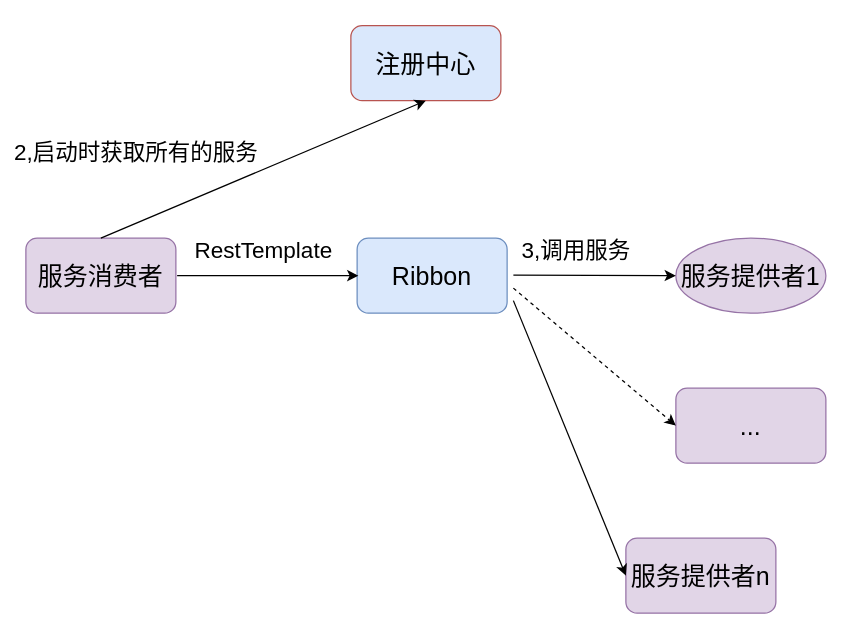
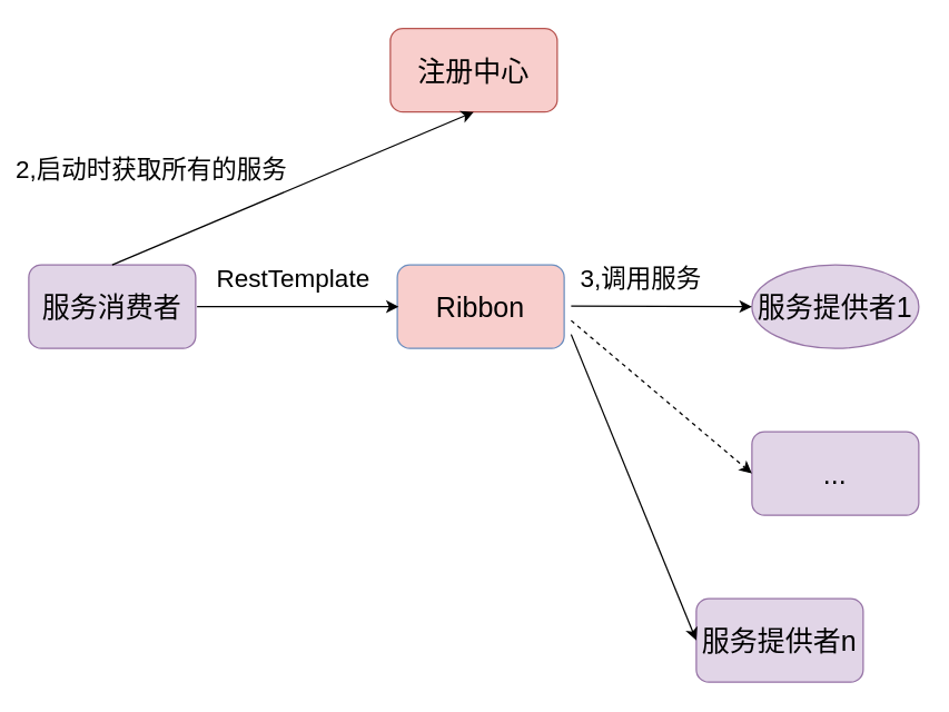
  <mxCell id="0" />
  <mxCell id="1" parent="0" />
- <mxCell id="2" value="注册中心" style="rounded=1;whiteSpace=wrap;html=1;fontSize=20;fillColor=#dae8fc;strokeColor=#b85450;" vertex="1" parent="1"><mxGeometry x="280" y="20" width="120" height="60" as="geometry" /></mxCell>
+ <mxCell id="2" value="注册中心" style="rounded=1;whiteSpace=wrap;html=1;fontSize=20;fillColor=#f8cecc;strokeColor=#b85450;" vertex="1" parent="1"><mxGeometry x="280" y="20" width="120" height="60" as="geometry" /></mxCell>
  <mxCell id="3" value="服务消费者" style="rounded=1;whiteSpace=wrap;html=1;fontSize=20;fillColor=#e1d5e7;strokeColor=#9673a6;" vertex="1" parent="1"><mxGeometry x="20" y="190" width="120" height="60" as="geometry" /></mxCell>
  <mxCell id="4" value="服务提供者1" style="ellipse;whiteSpace=wrap;html=1;fontSize=20;fillColor=#e1d5e7;strokeColor=#9673a6;" vertex="1" parent="1"><mxGeometry x="540" y="190" width="120" height="60" as="geometry" /></mxCell>
  <mxCell id="5" value="2,启动时获取所有的服务" style="endArrow=classic;html=1;fontSize=18;exitX=0.5;exitY=0;exitDx=0;exitDy=0;" edge="1" parent="1" source="3"><mxGeometry x="-0.634" y="52" width="50" height="50" relative="1" as="geometry"><mxPoint x="210" y="190" as="sourcePoint" /><mxPoint x="340" y="80" as="targetPoint" /><mxPoint as="offset" /></mxGeometry></mxCell>
  <mxCell id="6" value="..." style="rounded=1;whiteSpace=wrap;html=1;fontSize=20;fillColor=#e1d5e7;strokeColor=#9673a6;" vertex="1" parent="1"><mxGeometry x="540" y="310" width="120" height="60" as="geometry" /></mxCell>
  <mxCell id="7" value="服务提供者n" style="rounded=1;whiteSpace=wrap;html=1;fontSize=20;fillColor=#e1d5e7;strokeColor=#9673a6;" vertex="1" parent="1"><mxGeometry x="500" y="430" width="120" height="60" as="geometry" /></mxCell>
- <mxCell id="8" value="Ribbon" style="rounded=1;whiteSpace=wrap;html=1;fillColor=#dae8fc;strokeColor=#6c8ebf;fontSize=20;" vertex="1" parent="1"><mxGeometry x="285" y="190" width="120" height="60" as="geometry" /></mxCell>
+ <mxCell id="8" value="Ribbon" style="rounded=1;whiteSpace=wrap;html=1;fillColor=#f8cecc;strokeColor=#6c8ebf;fontSize=20;" vertex="1" parent="1"><mxGeometry x="285" y="190" width="120" height="60" as="geometry" /></mxCell>
  <mxCell id="9" value="RestTemplate" style="endArrow=classic;html=1;rounded=0;entryX=0;entryY=0.5;entryDx=0;entryDy=0;fontSize=18;exitX=1;exitY=0.5;exitDx=0;exitDy=0;" edge="1" parent="1"><mxGeometry x="-0.048" y="20" width="50" height="50" relative="1" as="geometry"><mxPoint x="141" y="220" as="sourcePoint" /><mxPoint x="286" y="220" as="targetPoint" /><Array as="points"><mxPoint x="241" y="220" /></Array><mxPoint as="offset" /></mxGeometry></mxCell>
  <mxCell id="10" value="" style="endArrow=classic;html=1;rounded=0;entryX=0;entryY=0.5;entryDx=0;entryDy=0;" edge="1" parent="1" target="4"><mxGeometry width="50" height="50" relative="1" as="geometry"><mxPoint x="410" y="219.5" as="sourcePoint" /><mxPoint x="495" y="219.5" as="targetPoint" /></mxGeometry></mxCell>
  <mxCell id="11" value="3,调用服务" style="edgeLabel;html=1;align=center;verticalAlign=middle;resizable=0;points=[];fontSize=18;" vertex="1" connectable="0" parent="10"><mxGeometry x="-0.774" relative="1" as="geometry"><mxPoint x="35" y="-20" as="offset" /></mxGeometry></mxCell>
  <mxCell id="12" value="" style="endArrow=classic;html=1;rounded=0;entryX=0;entryY=0.5;entryDx=0;entryDy=0;" edge="1" parent="1" target="7"><mxGeometry width="50" height="50" relative="1" as="geometry"><mxPoint x="410" y="240" as="sourcePoint" /><mxPoint x="495" y="229.5" as="targetPoint" /></mxGeometry></mxCell>
  <mxCell id="13" value="" style="endArrow=classic;html=1;rounded=0;entryX=0;entryY=0.5;entryDx=0;entryDy=0;dashed=1;" edge="1" parent="1" target="6"><mxGeometry width="50" height="50" relative="1" as="geometry"><mxPoint x="410" y="230" as="sourcePoint" /><mxPoint x="550" y="470" as="targetPoint" /></mxGeometry></mxCell>
